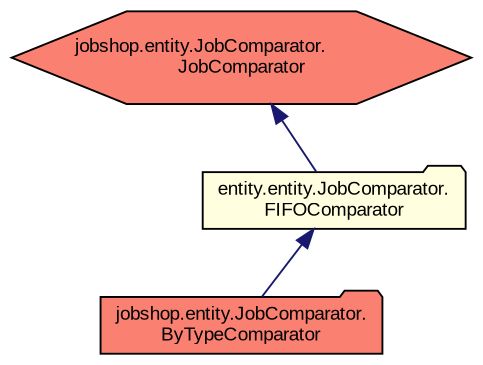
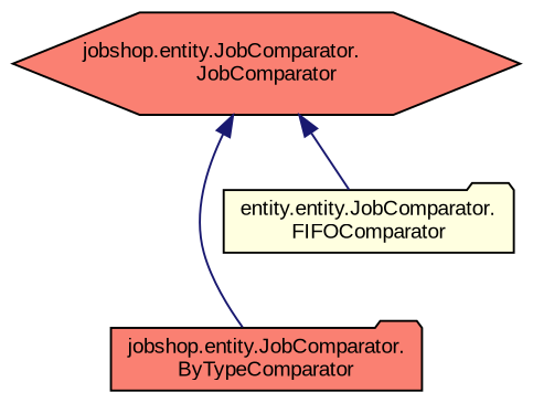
  digraph {
    fontname="Liberation Sans"
    rankdir=TB
    node [color=black fillcolor=salmon fontname="Liberation Sans" fontsize=10 shape=folder style=filled]
    edge [color=midnightblue dir=back fontname="Liberation Sans" fontsize=10 labelfontname=Helvetica labelfontsize=10 style=solid]
    n1 [fontcolor=black height=0.2 label="jobshop.entity.JobComparator.\lJobComparator" shape=hexagon width=0.4]
    n2 [height=0.2 label="jobshop.entity.JobComparator.\lByTypeComparator" width=0.4]
    n3 [fillcolor=lightyellow height=0.2 label="entity.entity.JobComparator.\lFIFOComparator" width=0.4]
-   n3 -> n2
+   n1 -> n2
    n1 -> n3
  }
